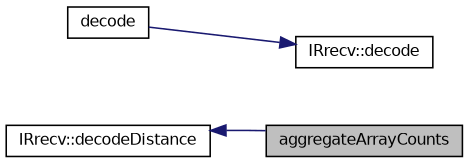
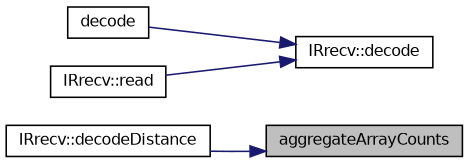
  digraph {
    rankdir=RL
    node [color=black fillcolor=white fontname=Helvetica fontsize=10 shape=record style=filled]
    edge [color=midnightblue dir=back fontname=Helvetica fontsize=10 labelfontname=Helvetica labelfontsize=10 style=solid]
    n1 [fillcolor=grey75 fontcolor=black height=0.2 label=aggregateArrayCounts width=0.4]
    n2 [height=0.2 label="IRrecv::decodeDistance" width=0.4]
    n3 [height=0.2 label="IRrecv::decode" width=0.4]
    n4 [height=0.2 label=decode width=0.4]
-   n2 -> n1
+   n5 [height=0.2 label="IRrecv::read" width=0.4]
+   n1 -> n2
    n3 -> n4
+   n3 -> n5
  }
